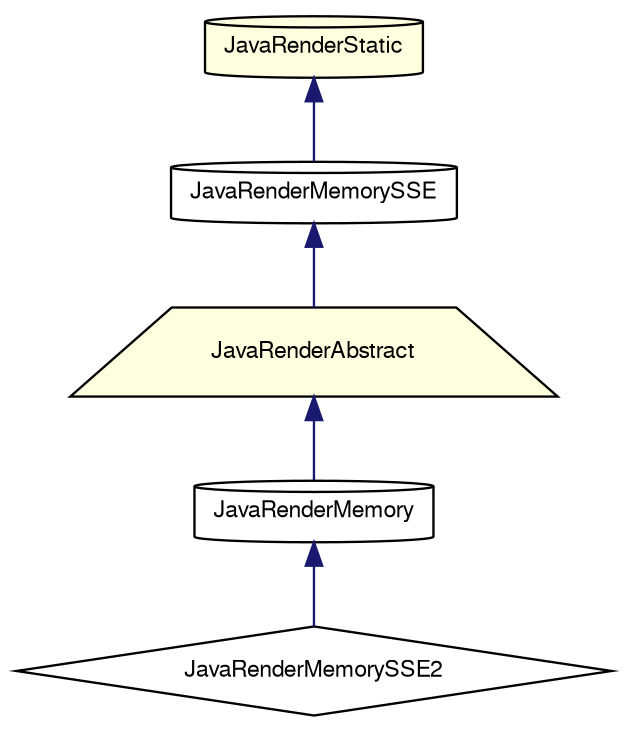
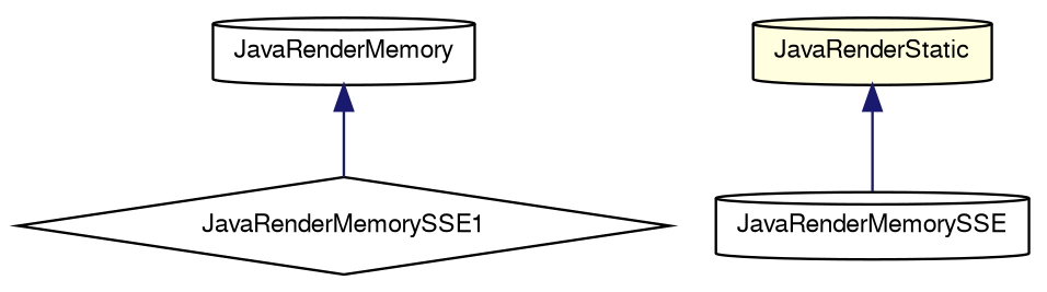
  digraph {
    node [color=black fillcolor=white fontname=FreeSans fontsize=10 shape=cylinder style=filled]
    edge [color=midnightblue dir=back fontname=FreeSans fontsize=10 labelfontname=FreeSans labelfontsize=10 style=solid]
    n1 [fontcolor=black height=0.2 label=JavaRenderMemory width=0.4]
-   n2 [height=0.2 label=JavaRenderMemorySSE2 shape=diamond width=0.4]
-   n3 [fillcolor=lightyellow height=0.2 label=JavaRenderAbstract shape=trapezium width=0.4]
+   n2 [height=0.2 label=JavaRenderMemorySSE1 shape=diamond width=0.4]
    n4 [height=0.2 label=JavaRenderMemorySSE width=0.4]
    n5 [fillcolor=lightyellow height=0.2 label=JavaRenderStatic width=0.4]
    n1 -> n2
-   n3 -> n1
-   n4 -> n3
    n5 -> n4
  }
